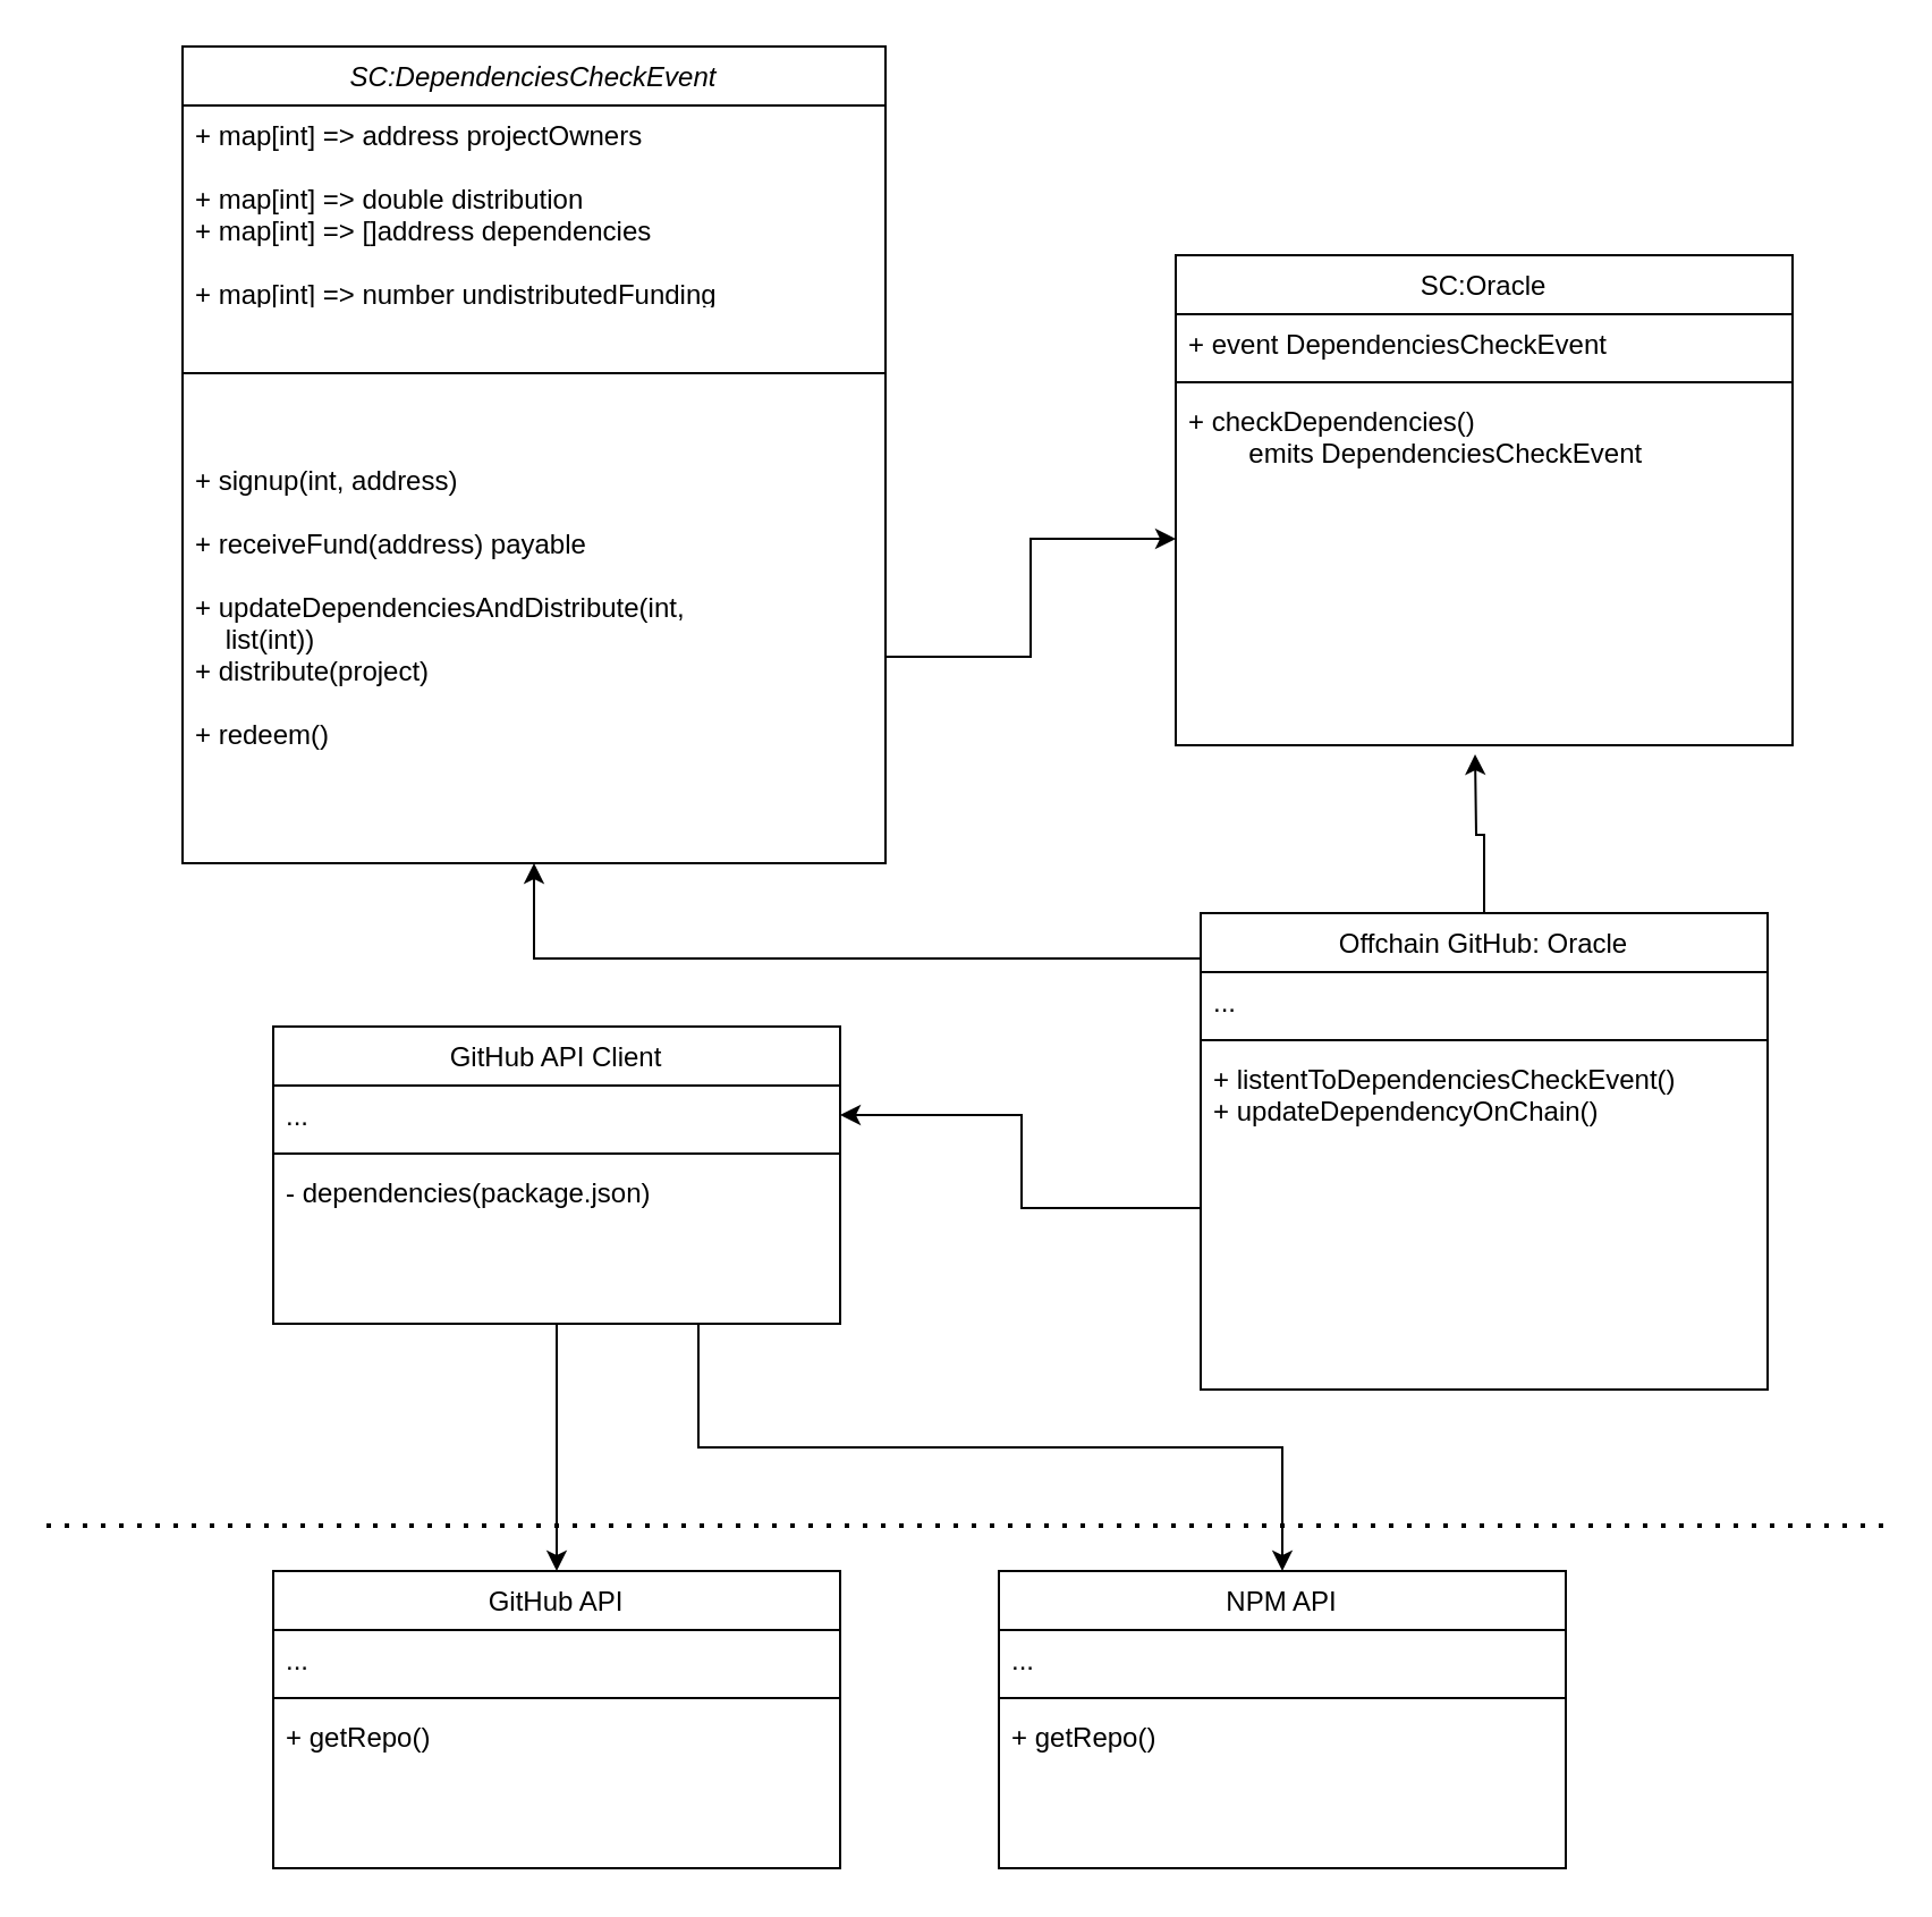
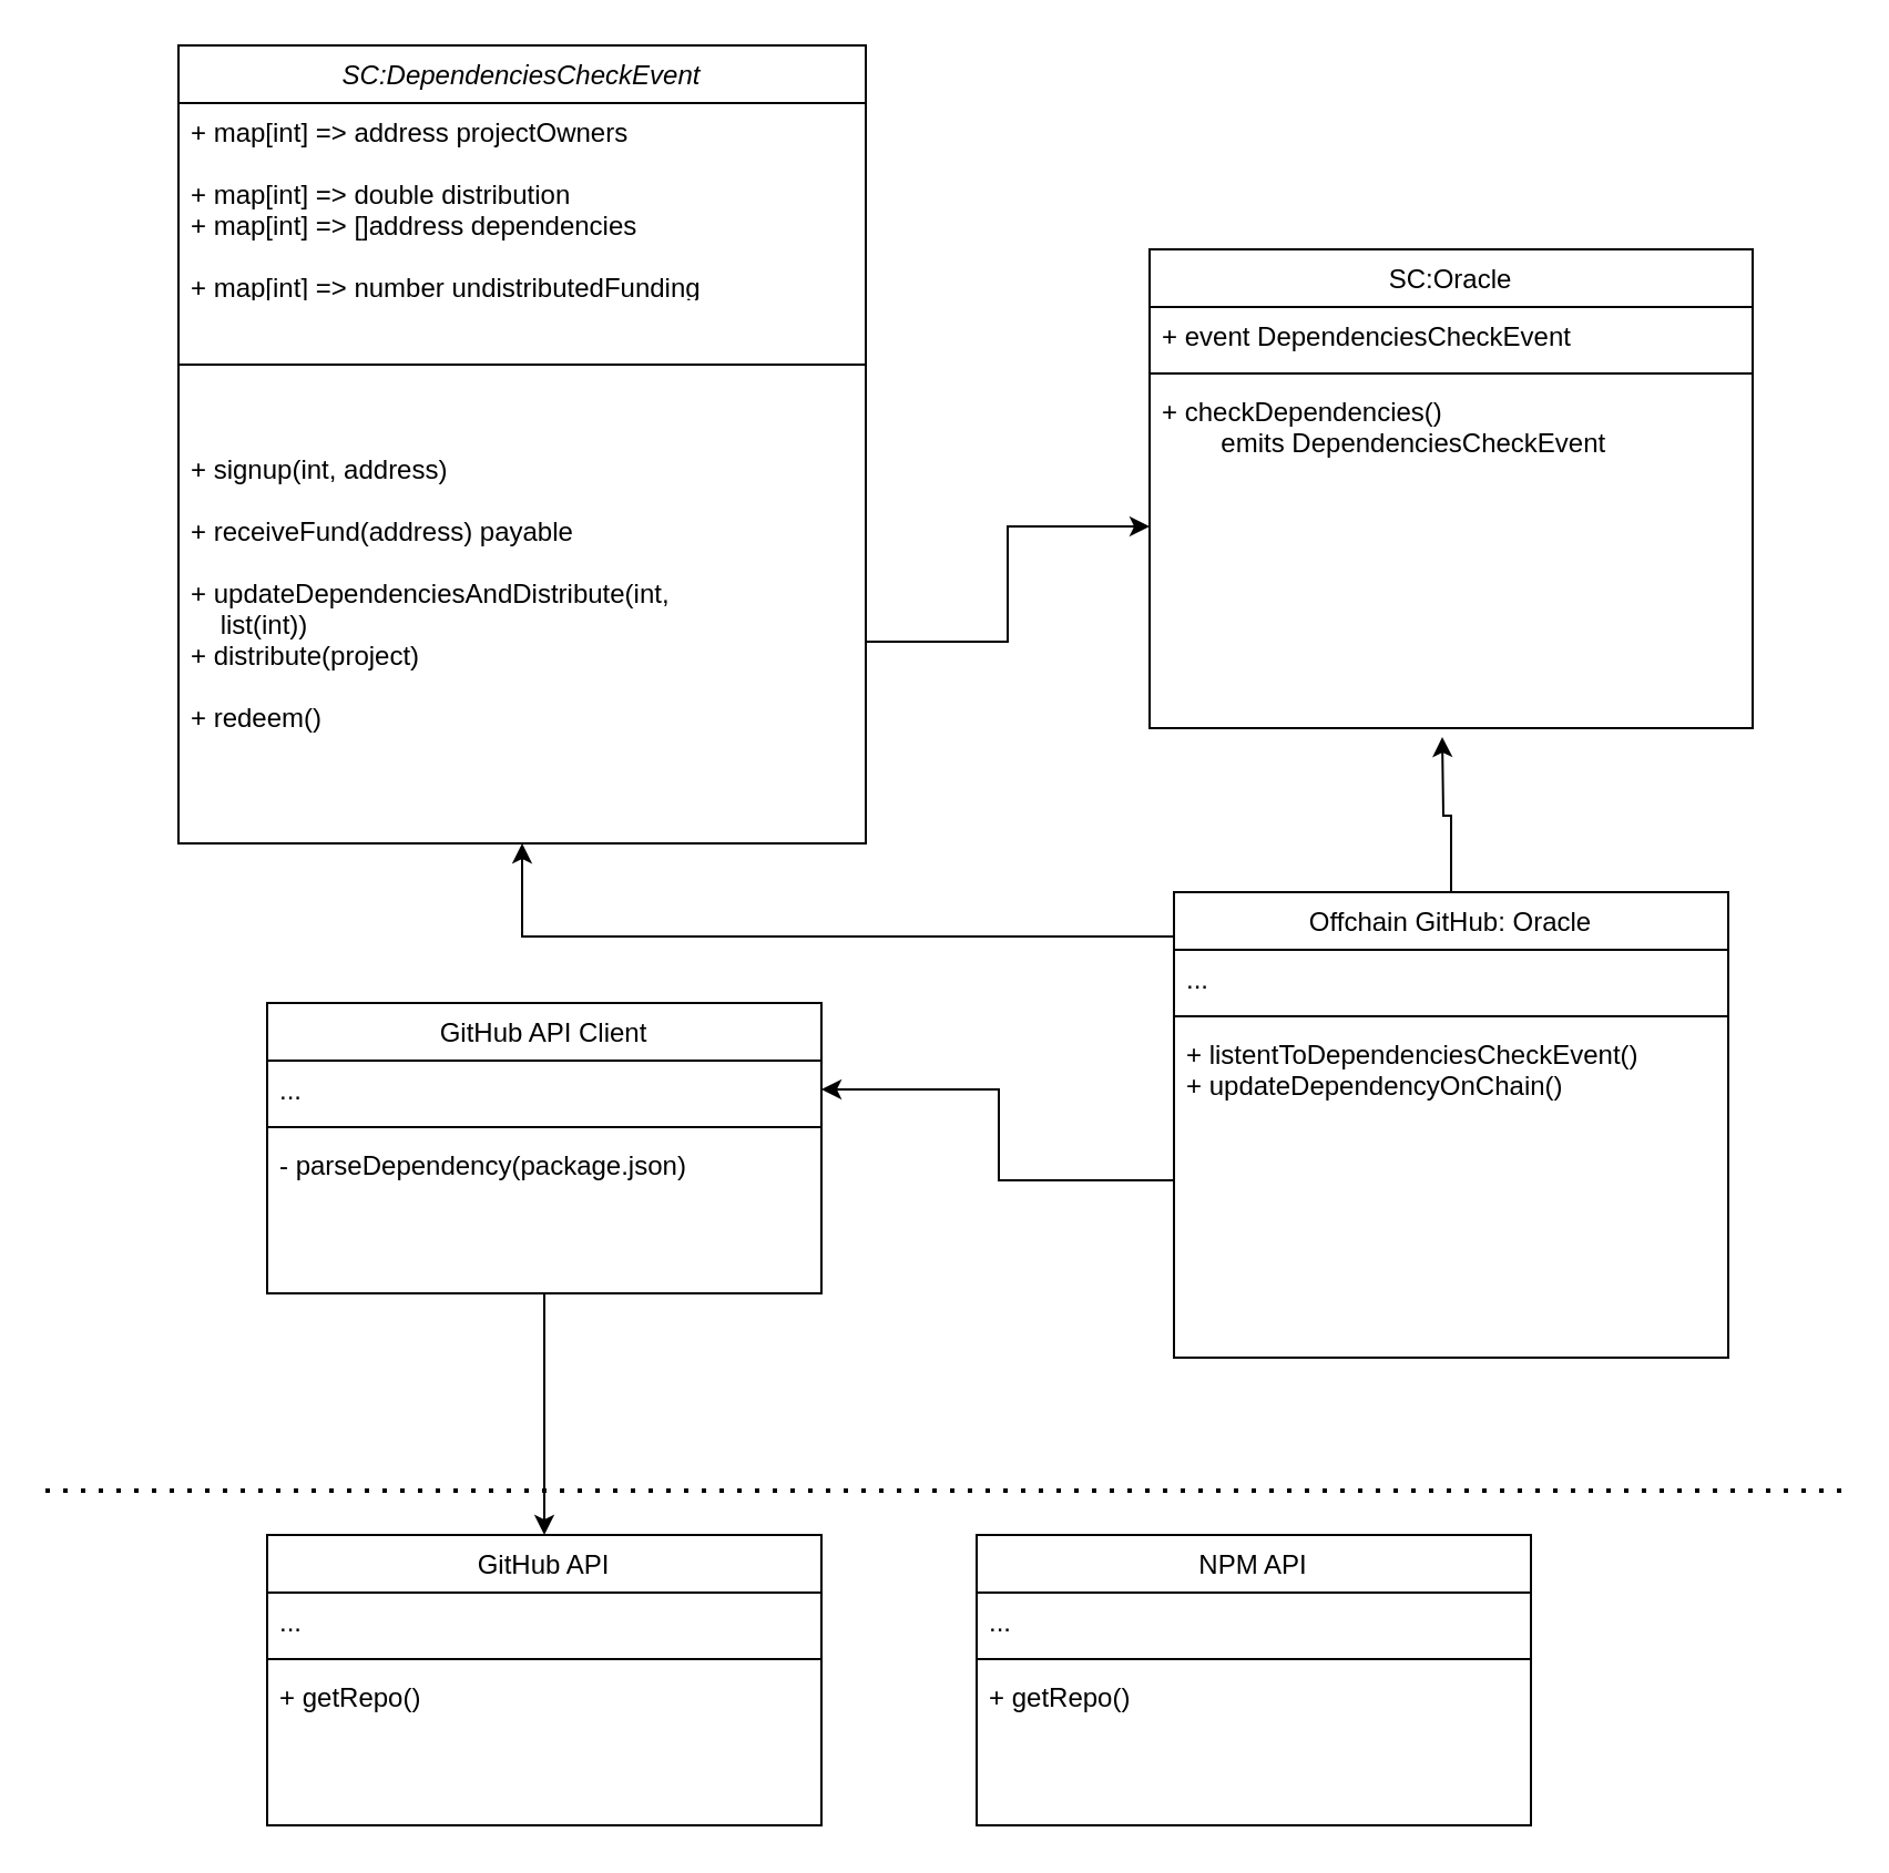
  <mxCell id="0" />
  <mxCell id="1" parent="0" />
  <mxCell id="2" value="SC:DependenciesCheckEvent" style="swimlane;fontStyle=2;align=center;verticalAlign=top;childLayout=stackLayout;horizontal=1;startSize=26;horizontalStack=0;resizeParent=1;resizeLast=0;collapsible=1;marginBottom=0;rounded=0;shadow=0;strokeWidth=1;" parent="1" vertex="1"><mxGeometry x="80" y="20" width="310" height="360" as="geometry"><mxRectangle x="230" y="140" width="160" height="26" as="alternateBounds" /></mxGeometry></mxCell>
  <mxCell id="3" value="+ map[int] =&gt; address projectOwners&#10;&#10;+ map[int] =&gt; double distribution&#10;+ map[int] =&gt; []address dependencies&#10;&#10;+ map[int] =&gt; number undistributedFunding" style="text;align=left;verticalAlign=top;spacingLeft=4;spacingRight=4;overflow=hidden;rotatable=0;points=[[0,0.5],[1,0.5]];portConstraint=eastwest;rounded=0;shadow=0;html=0;" parent="2" vertex="1"><mxGeometry y="26" width="310" height="84" as="geometry" /></mxCell>
  <mxCell id="4" value="" style="line;html=1;strokeWidth=1;align=left;verticalAlign=middle;spacingTop=-1;spacingLeft=3;spacingRight=3;rotatable=0;labelPosition=right;points=[];portConstraint=eastwest;" parent="2" vertex="1"><mxGeometry y="110" width="310" height="68" as="geometry" /></mxCell>
  <mxCell id="5" value="+ signup(int, address)&#10;&#10;+ receiveFund(address) payable&#10;&#10;+ updateDependenciesAndDistribute(int,&#10;    list(int))&#10;+ distribute(project)&#10;&#10;+ redeem()" style="text;align=left;verticalAlign=top;spacingLeft=4;spacingRight=4;overflow=hidden;rotatable=0;points=[[0,0.5],[1,0.5]];portConstraint=eastwest;" parent="2" vertex="1"><mxGeometry y="178" width="310" height="182" as="geometry" /></mxCell>
  <mxCell id="6" value="SC:Oracle" style="swimlane;fontStyle=0;align=center;verticalAlign=top;childLayout=stackLayout;horizontal=1;startSize=26;horizontalStack=0;resizeParent=1;resizeLast=0;collapsible=1;marginBottom=0;rounded=0;shadow=0;strokeWidth=1;" parent="1" vertex="1"><mxGeometry x="518" y="112" width="272" height="216" as="geometry"><mxRectangle x="550" y="140" width="160" height="26" as="alternateBounds" /></mxGeometry></mxCell>
  <mxCell id="7" value="+ event DependenciesCheckEvent" style="text;align=left;verticalAlign=top;spacingLeft=4;spacingRight=4;overflow=hidden;rotatable=0;points=[[0,0.5],[1,0.5]];portConstraint=eastwest;rounded=0;shadow=0;html=0;" parent="6" vertex="1"><mxGeometry y="26" width="272" height="26" as="geometry" /></mxCell>
  <mxCell id="8" value="" style="line;html=1;strokeWidth=1;align=left;verticalAlign=middle;spacingTop=-1;spacingLeft=3;spacingRight=3;rotatable=0;labelPosition=right;points=[];portConstraint=eastwest;" parent="6" vertex="1"><mxGeometry y="52" width="272" height="8" as="geometry" /></mxCell>
  <mxCell id="9" value="+ checkDependencies()&#10;        emits DependenciesCheckEvent" style="text;align=left;verticalAlign=top;spacingLeft=4;spacingRight=4;overflow=hidden;rotatable=0;points=[[0,0.5],[1,0.5]];portConstraint=eastwest;" parent="6" vertex="1"><mxGeometry y="60" width="272" height="130" as="geometry" /></mxCell>
  <mxCell id="10" style="edgeStyle=orthogonalEdgeStyle;rounded=0;orthogonalLoop=1;jettySize=auto;html=1;exitX=1;exitY=0.5;exitDx=0;exitDy=0;entryX=0;entryY=0.5;entryDx=0;entryDy=0;" edge="1" parent="1" source="5" target="9"><mxGeometry relative="1" as="geometry" /></mxCell>
  <mxCell id="11" style="edgeStyle=orthogonalEdgeStyle;rounded=0;orthogonalLoop=1;jettySize=auto;html=1;exitX=0.5;exitY=0;exitDx=0;exitDy=0;" edge="1" parent="1" source="13"><mxGeometry relative="1" as="geometry"><mxPoint x="650" y="332" as="targetPoint" /></mxGeometry></mxCell>
  <mxCell id="12" style="edgeStyle=orthogonalEdgeStyle;rounded=0;orthogonalLoop=1;jettySize=auto;html=1;entryX=0.5;entryY=1;entryDx=0;entryDy=0;" edge="1" parent="1" source="13" target="2"><mxGeometry relative="1" as="geometry"><Array as="points"><mxPoint x="235" y="422" /></Array></mxGeometry></mxCell>
  <mxCell id="13" value="Offchain GitHub: Oracle" style="swimlane;fontStyle=0;align=center;verticalAlign=top;childLayout=stackLayout;horizontal=1;startSize=26;horizontalStack=0;resizeParent=1;resizeLast=0;collapsible=1;marginBottom=0;rounded=0;shadow=0;strokeWidth=1;" vertex="1" parent="1"><mxGeometry x="529" y="402" width="250" height="210" as="geometry"><mxRectangle x="550" y="140" width="160" height="26" as="alternateBounds" /></mxGeometry></mxCell>
  <mxCell id="14" value="..." style="text;align=left;verticalAlign=top;spacingLeft=4;spacingRight=4;overflow=hidden;rotatable=0;points=[[0,0.5],[1,0.5]];portConstraint=eastwest;rounded=0;shadow=0;html=0;" vertex="1" parent="13"><mxGeometry y="26" width="250" height="26" as="geometry" /></mxCell>
  <mxCell id="15" value="" style="line;html=1;strokeWidth=1;align=left;verticalAlign=middle;spacingTop=-1;spacingLeft=3;spacingRight=3;rotatable=0;labelPosition=right;points=[];portConstraint=eastwest;" vertex="1" parent="13"><mxGeometry y="52" width="250" height="8" as="geometry" /></mxCell>
  <mxCell id="16" value="+ listentToDependenciesCheckEvent()&#10;+ updateDependencyOnChain()&#10;&#10;" style="text;align=left;verticalAlign=top;spacingLeft=4;spacingRight=4;overflow=hidden;rotatable=0;points=[[0,0.5],[1,0.5]];portConstraint=eastwest;" vertex="1" parent="13"><mxGeometry y="60" width="250" height="150" as="geometry" /></mxCell>
  <mxCell id="17" value="GitHub API" style="swimlane;fontStyle=0;align=center;verticalAlign=top;childLayout=stackLayout;horizontal=1;startSize=26;horizontalStack=0;resizeParent=1;resizeLast=0;collapsible=1;marginBottom=0;rounded=0;shadow=0;strokeWidth=1;" vertex="1" parent="1"><mxGeometry x="120" y="692" width="250" height="131" as="geometry"><mxRectangle x="550" y="140" width="160" height="26" as="alternateBounds" /></mxGeometry></mxCell>
  <mxCell id="18" value="..." style="text;align=left;verticalAlign=top;spacingLeft=4;spacingRight=4;overflow=hidden;rotatable=0;points=[[0,0.5],[1,0.5]];portConstraint=eastwest;rounded=0;shadow=0;html=0;" vertex="1" parent="17"><mxGeometry y="26" width="250" height="26" as="geometry" /></mxCell>
  <mxCell id="19" value="" style="line;html=1;strokeWidth=1;align=left;verticalAlign=middle;spacingTop=-1;spacingLeft=3;spacingRight=3;rotatable=0;labelPosition=right;points=[];portConstraint=eastwest;" vertex="1" parent="17"><mxGeometry y="52" width="250" height="8" as="geometry" /></mxCell>
  <mxCell id="20" value="+ getRepo()" style="text;align=left;verticalAlign=top;spacingLeft=4;spacingRight=4;overflow=hidden;rotatable=0;points=[[0,0.5],[1,0.5]];portConstraint=eastwest;" vertex="1" parent="17"><mxGeometry y="60" width="250" height="26" as="geometry" /></mxCell>
- <mxCell id="21" style="edgeStyle=orthogonalEdgeStyle;rounded=0;orthogonalLoop=1;jettySize=auto;html=1;exitX=0.75;exitY=1;exitDx=0;exitDy=0;" edge="1" parent="1" source="23" target="28"><mxGeometry relative="1" as="geometry" /></mxCell>
  <mxCell id="22" style="edgeStyle=orthogonalEdgeStyle;rounded=0;orthogonalLoop=1;jettySize=auto;html=1;" edge="1" parent="1" source="23" target="17"><mxGeometry relative="1" as="geometry" /></mxCell>
  <mxCell id="23" value="GitHub API Client" style="swimlane;fontStyle=0;align=center;verticalAlign=top;childLayout=stackLayout;horizontal=1;startSize=26;horizontalStack=0;resizeParent=1;resizeLast=0;collapsible=1;marginBottom=0;rounded=0;shadow=0;strokeWidth=1;" vertex="1" parent="1"><mxGeometry x="120" y="452" width="250" height="131" as="geometry"><mxRectangle x="550" y="140" width="160" height="26" as="alternateBounds" /></mxGeometry></mxCell>
  <mxCell id="24" value="..." style="text;align=left;verticalAlign=top;spacingLeft=4;spacingRight=4;overflow=hidden;rotatable=0;points=[[0,0.5],[1,0.5]];portConstraint=eastwest;rounded=0;shadow=0;html=0;" vertex="1" parent="23"><mxGeometry y="26" width="250" height="26" as="geometry" /></mxCell>
  <mxCell id="25" value="" style="line;html=1;strokeWidth=1;align=left;verticalAlign=middle;spacingTop=-1;spacingLeft=3;spacingRight=3;rotatable=0;labelPosition=right;points=[];portConstraint=eastwest;" vertex="1" parent="23"><mxGeometry y="52" width="250" height="8" as="geometry" /></mxCell>
- <mxCell id="26" value="- dependencies(package.json)" style="text;align=left;verticalAlign=top;spacingLeft=4;spacingRight=4;overflow=hidden;rotatable=0;points=[[0,0.5],[1,0.5]];portConstraint=eastwest;" vertex="1" parent="23"><mxGeometry y="60" width="250" height="70" as="geometry" /></mxCell>
+ <mxCell id="26" value="- parseDependency(package.json)" style="text;align=left;verticalAlign=top;spacingLeft=4;spacingRight=4;overflow=hidden;rotatable=0;points=[[0,0.5],[1,0.5]];portConstraint=eastwest;" vertex="1" parent="23"><mxGeometry y="60" width="250" height="70" as="geometry" /></mxCell>
  <mxCell id="27" style="edgeStyle=orthogonalEdgeStyle;rounded=0;orthogonalLoop=1;jettySize=auto;html=1;" edge="1" parent="1" source="16" target="24"><mxGeometry relative="1" as="geometry"><Array as="points"><mxPoint x="450" y="532" /><mxPoint x="450" y="491" /></Array></mxGeometry></mxCell>
  <mxCell id="28" value="NPM API" style="swimlane;fontStyle=0;align=center;verticalAlign=top;childLayout=stackLayout;horizontal=1;startSize=26;horizontalStack=0;resizeParent=1;resizeLast=0;collapsible=1;marginBottom=0;rounded=0;shadow=0;strokeWidth=1;" vertex="1" parent="1"><mxGeometry x="440" y="692" width="250" height="131" as="geometry"><mxRectangle x="550" y="140" width="160" height="26" as="alternateBounds" /></mxGeometry></mxCell>
  <mxCell id="29" value="..." style="text;align=left;verticalAlign=top;spacingLeft=4;spacingRight=4;overflow=hidden;rotatable=0;points=[[0,0.5],[1,0.5]];portConstraint=eastwest;rounded=0;shadow=0;html=0;" vertex="1" parent="28"><mxGeometry y="26" width="250" height="26" as="geometry" /></mxCell>
  <mxCell id="30" value="" style="line;html=1;strokeWidth=1;align=left;verticalAlign=middle;spacingTop=-1;spacingLeft=3;spacingRight=3;rotatable=0;labelPosition=right;points=[];portConstraint=eastwest;" vertex="1" parent="28"><mxGeometry y="52" width="250" height="8" as="geometry" /></mxCell>
  <mxCell id="31" value="+ getRepo()" style="text;align=left;verticalAlign=top;spacingLeft=4;spacingRight=4;overflow=hidden;rotatable=0;points=[[0,0.5],[1,0.5]];portConstraint=eastwest;" vertex="1" parent="28"><mxGeometry y="60" width="250" height="26" as="geometry" /></mxCell>
  <mxCell id="32" value="" style="endArrow=none;dashed=1;html=1;dashPattern=1 3;strokeWidth=2;rounded=0;" edge="1" parent="1"><mxGeometry width="50" height="50" relative="1" as="geometry"><mxPoint x="830" y="672" as="sourcePoint" /><mxPoint x="20" y="672" as="targetPoint" /></mxGeometry></mxCell>
